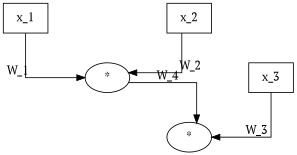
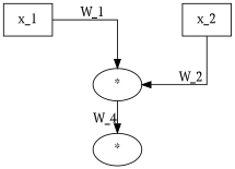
  digraph {
    fontname="PT Serif"
    forcelabels=true
    nodesep=2.0
    splines=ortho
    node [fontname="PT Serif" shape=box]
    edge [fontname="PT Serif"]
    n1 [label=x_1]
    n2 [label="*" shape=""]
    n3 [label="*" shape=""]
    n4 [label=x_2]
-   n5 [label=x_3]
    n1 -> n2 [xlabel=W_1]
    n2 -> n3 [xlabel=W_4]
    n4 -> n2 [xlabel=W_2]
-   n5 -> n3 [xlabel=W_3]
  }
